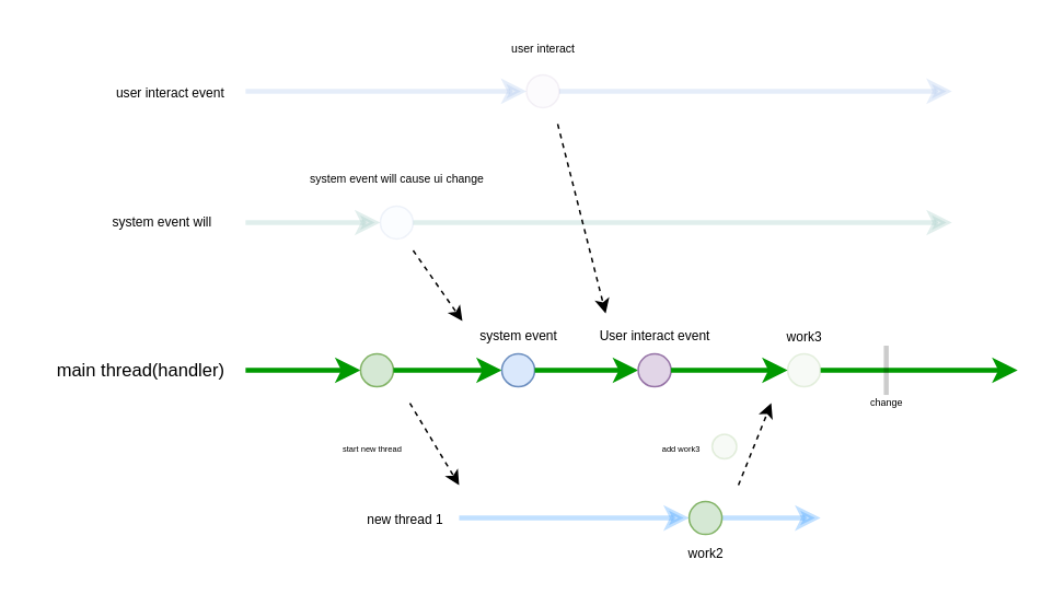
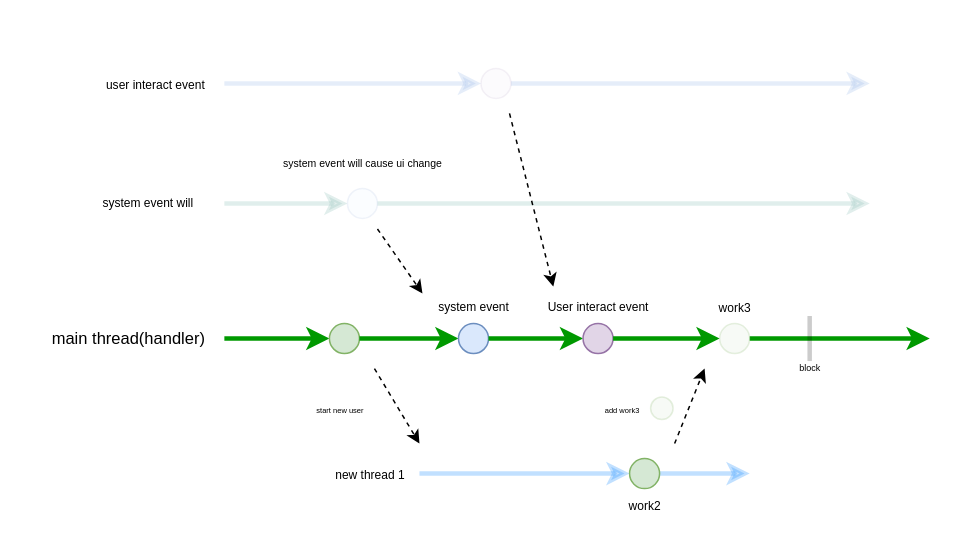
  <mxCell id="0" />
  <mxCell id="1" parent="0" />
  <mxCell id="2" value="" style="endArrow=classic;html=1;rounded=0;strokeWidth=3;strokeColor=#009900;" parent="1" source="22" edge="1"><mxGeometry width="50" height="50" relative="1" as="geometry"><mxPoint x="124" y="225" as="sourcePoint" /><mxPoint x="619" y="225" as="targetPoint" /></mxGeometry></mxCell>
  <mxCell id="3" value="" style="endArrow=classic;html=1;rounded=0;strokeWidth=3;strokeColor=#3399FF;opacity=30;" parent="1" source="10" edge="1"><mxGeometry width="50" height="50" relative="1" as="geometry"><mxPoint x="279" y="315" as="sourcePoint" /><mxPoint x="499" y="315" as="targetPoint" /></mxGeometry></mxCell>
  <mxCell id="4" value="" style="endArrow=classic;html=1;rounded=0;strokeWidth=3;strokeColor=#009900;" parent="1" target="5" edge="1"><mxGeometry width="50" height="50" relative="1" as="geometry"><mxPoint x="149" y="225" as="sourcePoint" /><mxPoint x="604" y="225" as="targetPoint" /></mxGeometry></mxCell>
  <mxCell id="5" value="" style="ellipse;whiteSpace=wrap;html=1;aspect=fixed;fillColor=#d5e8d4;strokeColor=#82b366;" parent="1" vertex="1"><mxGeometry x="219" y="215" width="20" height="20" as="geometry" /></mxCell>
  <mxCell id="6" value="main thread(handler)" style="text;html=1;align=center;verticalAlign=middle;resizable=0;points=[];autosize=1;strokeColor=none;fillColor=none;fontSize=11;fontStyle=0" parent="1" vertex="1"><mxGeometry x="20" y="210" width="130" height="30" as="geometry" /></mxCell>
  <mxCell id="7" value="new thread 1" style="text;html=1;align=center;verticalAlign=middle;resizable=0;points=[];autosize=1;strokeColor=none;fillColor=none;fontSize=8;fontStyle=0" parent="1" vertex="1"><mxGeometry x="211" y="306" width="70" height="20" as="geometry" /></mxCell>
  <mxCell id="8" value="" style="endArrow=classic;html=1;rounded=0;dashed=1;" parent="1" edge="1"><mxGeometry width="50" height="50" relative="1" as="geometry"><mxPoint x="249" y="245" as="sourcePoint" /><mxPoint x="279" y="295" as="targetPoint" /></mxGeometry></mxCell>
  <mxCell id="9" value="" style="endArrow=classic;html=1;rounded=0;strokeWidth=3;strokeColor=#3399FF;opacity=30;" parent="1" target="10" edge="1"><mxGeometry width="50" height="50" relative="1" as="geometry"><mxPoint x="279" y="315" as="sourcePoint" /><mxPoint x="459" y="315" as="targetPoint" /></mxGeometry></mxCell>
  <mxCell id="10" value="" style="ellipse;whiteSpace=wrap;html=1;aspect=fixed;fillColor=#d5e8d4;strokeColor=#82b366;" parent="1" vertex="1"><mxGeometry x="419" y="305" width="20" height="20" as="geometry" /></mxCell>
- <mxCell id="11" value="start new thread" style="text;html=1;align=center;verticalAlign=middle;resizable=0;points=[];autosize=1;strokeColor=none;fillColor=none;fontSize=5;" parent="1" vertex="1"><mxGeometry x="196" y="262" width="60" height="20" as="geometry" /></mxCell>
+ <mxCell id="11" value="start new user" style="text;html=1;align=center;verticalAlign=middle;resizable=0;points=[];autosize=1;strokeColor=none;fillColor=none;fontSize=5;" parent="1" vertex="1"><mxGeometry x="196" y="262" width="60" height="20" as="geometry" /></mxCell>
  <mxCell id="12" value="work2" style="text;html=1;align=center;verticalAlign=middle;resizable=0;points=[];autosize=1;strokeColor=none;fillColor=none;fontSize=8;" parent="1" vertex="1"><mxGeometry x="409" y="327" width="40" height="20" as="geometry" /></mxCell>
  <mxCell id="13" value="" style="ellipse;whiteSpace=wrap;html=1;aspect=fixed;fillColor=#d5e8d4;strokeColor=#82b366;opacity=20;" parent="1" vertex="1"><mxGeometry x="433" y="264" width="15" height="15" as="geometry" /></mxCell>
  <mxCell id="14" value="" style="endArrow=classic;html=1;rounded=0;strokeWidth=3;strokeColor=#009900;" parent="1" source="5" target="15" edge="1"><mxGeometry width="50" height="50" relative="1" as="geometry"><mxPoint x="239" y="225" as="sourcePoint" /><mxPoint x="604" y="225" as="targetPoint" /></mxGeometry></mxCell>
  <mxCell id="15" value="" style="ellipse;whiteSpace=wrap;html=1;aspect=fixed;fillColor=#dae8fc;strokeColor=#6c8ebf;" parent="1" vertex="1"><mxGeometry x="305" y="215" width="20" height="20" as="geometry" /></mxCell>
  <mxCell id="16" value="system event" style="text;html=1;align=center;verticalAlign=middle;resizable=0;points=[];autosize=1;strokeColor=none;fillColor=none;fontSize=8;" parent="1" vertex="1"><mxGeometry x="280" y="194" width="70" height="20" as="geometry" /></mxCell>
  <mxCell id="17" value="" style="endArrow=classic;html=1;rounded=0;strokeWidth=3;strokeColor=#009900;" parent="1" source="15" target="18" edge="1"><mxGeometry width="50" height="50" relative="1" as="geometry"><mxPoint x="359" y="225" as="sourcePoint" /><mxPoint x="604" y="225" as="targetPoint" /></mxGeometry></mxCell>
  <mxCell id="18" value="" style="ellipse;whiteSpace=wrap;html=1;aspect=fixed;fillColor=#e1d5e7;strokeColor=#9673a6;" parent="1" vertex="1"><mxGeometry x="388" y="215" width="20" height="20" as="geometry" /></mxCell>
  <mxCell id="19" value="User interact event" style="text;html=1;align=center;verticalAlign=middle;resizable=0;points=[];autosize=1;strokeColor=none;fillColor=none;fontSize=8;" parent="1" vertex="1"><mxGeometry x="353" y="194" width="90" height="20" as="geometry" /></mxCell>
  <mxCell id="20" value="add work3" style="text;html=1;align=center;verticalAlign=middle;resizable=0;points=[];autosize=1;strokeColor=none;fillColor=none;fontSize=5;" parent="1" vertex="1"><mxGeometry x="389" y="261.5" width="50" height="20" as="geometry" /></mxCell>
  <mxCell id="21" value="" style="endArrow=classic;html=1;rounded=0;strokeWidth=3;strokeColor=#009900;" parent="1" source="18" target="22" edge="1"><mxGeometry width="50" height="50" relative="1" as="geometry"><mxPoint x="429" y="225" as="sourcePoint" /><mxPoint x="559" y="225" as="targetPoint" /></mxGeometry></mxCell>
  <mxCell id="22" value="" style="ellipse;whiteSpace=wrap;html=1;aspect=fixed;fillColor=#d5e8d4;strokeColor=#82b366;opacity=20;" parent="1" vertex="1"><mxGeometry x="479" y="215" width="20" height="20" as="geometry" /></mxCell>
  <mxCell id="23" value="work3" style="text;html=1;align=center;verticalAlign=middle;resizable=0;points=[];autosize=1;strokeColor=none;fillColor=none;fontSize=8;" parent="1" vertex="1"><mxGeometry x="469" y="195" width="40" height="20" as="geometry" /></mxCell>
  <mxCell id="24" value="" style="endArrow=none;html=1;rounded=0;strokeWidth=3;opacity=20;" parent="1" edge="1"><mxGeometry width="50" height="50" relative="1" as="geometry"><mxPoint x="539" y="240" as="sourcePoint" /><mxPoint x="539" y="210" as="targetPoint" /></mxGeometry></mxCell>
  <mxCell id="25" value="" style="endArrow=classic;html=1;rounded=0;dashed=1;" parent="1" edge="1"><mxGeometry width="50" height="50" relative="1" as="geometry"><mxPoint x="449" y="295" as="sourcePoint" /><mxPoint x="469" y="245" as="targetPoint" /></mxGeometry></mxCell>
- <mxCell id="26" value="change" style="text;html=1;align=center;verticalAlign=middle;resizable=0;points=[];autosize=1;strokeColor=none;fillColor=none;fontSize=6;" parent="1" vertex="1"><mxGeometry x="519" y="235" width="40" height="20" as="geometry" /></mxCell>
+ <mxCell id="26" value="block" style="text;html=1;align=center;verticalAlign=middle;resizable=0;points=[];autosize=1;strokeColor=none;fillColor=none;fontSize=6;" parent="1" vertex="1"><mxGeometry x="519" y="235" width="40" height="20" as="geometry" /></mxCell>
  <mxCell id="27" value="" style="endArrow=classic;html=1;rounded=0;strokeWidth=3;strokeColor=#9AC7BF;fillColor=#f5f5f5;opacity=30;" parent="1" source="32" edge="1"><mxGeometry width="50" height="50" relative="1" as="geometry"><mxPoint x="149" y="135" as="sourcePoint" /><mxPoint x="579" y="135" as="targetPoint" /></mxGeometry></mxCell>
  <mxCell id="28" value="system event will" style="text;html=1;align=center;verticalAlign=middle;resizable=0;points=[];autosize=1;strokeColor=none;fillColor=none;fontSize=8;fontStyle=0" parent="1" vertex="1"><mxGeometry x="48" y="125" width="100" height="20" as="geometry" /></mxCell>
  <mxCell id="29" value="" style="endArrow=classic;html=1;rounded=0;strokeWidth=3;strokeColor=#A9C4EB;fillColor=#f5f5f5;opacity=30;" parent="1" source="36" edge="1"><mxGeometry width="50" height="50" relative="1" as="geometry"><mxPoint x="149" y="55" as="sourcePoint" /><mxPoint x="579" y="55" as="targetPoint" /></mxGeometry></mxCell>
  <mxCell id="30" value="user interact event" style="text;html=1;align=center;verticalAlign=middle;resizable=0;points=[];autosize=1;strokeColor=none;fillColor=none;fontSize=8;fontStyle=0" parent="1" vertex="1"><mxGeometry x="58" y="46" width="90" height="20" as="geometry" /></mxCell>
  <mxCell id="31" value="" style="endArrow=classic;html=1;rounded=0;strokeWidth=3;strokeColor=#9AC7BF;fillColor=#f5f5f5;opacity=30;" parent="1" target="32" edge="1"><mxGeometry width="50" height="50" relative="1" as="geometry"><mxPoint x="149" y="135" as="sourcePoint" /><mxPoint x="579" y="135" as="targetPoint" /></mxGeometry></mxCell>
  <mxCell id="32" value="" style="ellipse;whiteSpace=wrap;html=1;aspect=fixed;fillColor=#dae8fc;strokeColor=#6c8ebf;opacity=10;" parent="1" vertex="1"><mxGeometry x="231" y="125" width="20" height="20" as="geometry" /></mxCell>
  <mxCell id="33" value="" style="endArrow=classic;html=1;rounded=0;dashed=1;" parent="1" edge="1"><mxGeometry width="50" height="50" relative="1" as="geometry"><mxPoint x="251" y="152" as="sourcePoint" /><mxPoint x="281" y="195" as="targetPoint" /></mxGeometry></mxCell>
  <mxCell id="34" value="system event will cause ui change" style="text;html=1;align=center;verticalAlign=middle;resizable=0;points=[];autosize=1;strokeColor=none;fillColor=none;fontSize=7;" parent="1" vertex="1"><mxGeometry x="176" y="99" width="130" height="20" as="geometry" /></mxCell>
  <mxCell id="35" value="" style="endArrow=classic;html=1;rounded=0;strokeWidth=3;strokeColor=#A9C4EB;fillColor=#f5f5f5;opacity=30;" parent="1" target="36" edge="1"><mxGeometry width="50" height="50" relative="1" as="geometry"><mxPoint x="149" y="55" as="sourcePoint" /><mxPoint x="579" y="55" as="targetPoint" /></mxGeometry></mxCell>
  <mxCell id="36" value="" style="ellipse;whiteSpace=wrap;html=1;aspect=fixed;fillColor=#e1d5e7;strokeColor=#9673a6;opacity=10;" parent="1" vertex="1"><mxGeometry x="320" y="45" width="20" height="20" as="geometry" /></mxCell>
  <mxCell id="37" value="" style="endArrow=classic;html=1;rounded=0;dashed=1;entryX=0.169;entryY=-0.181;entryDx=0;entryDy=0;entryPerimeter=0;" parent="1" target="19" edge="1"><mxGeometry width="50" height="50" relative="1" as="geometry"><mxPoint x="339" y="75" as="sourcePoint" /><mxPoint x="385" y="119" as="targetPoint" /></mxGeometry></mxCell>
- <mxCell id="38" value="user interact" style="text;html=1;align=center;verticalAlign=middle;resizable=0;points=[];autosize=1;strokeColor=none;fillColor=none;fontSize=7;" parent="1" vertex="1"><mxGeometry x="300" y="20" width="60" height="20" as="geometry" /></mxCell>
